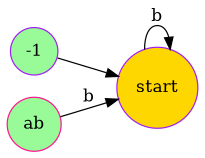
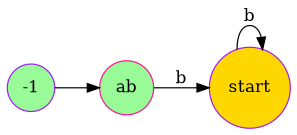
  digraph {
    rankdir=LR
    node [color=purple fillcolor=palegreen shape=circle style=filled]
    -1
    n2 [fillcolor=gold label=start ordering=in]
    n3 [color=deeppink label=ab]
-   -1 -> n2
+   -1 -> n3
    n2 -> n2 [label=b]
    n3 -> n2 [label=b]
  }
